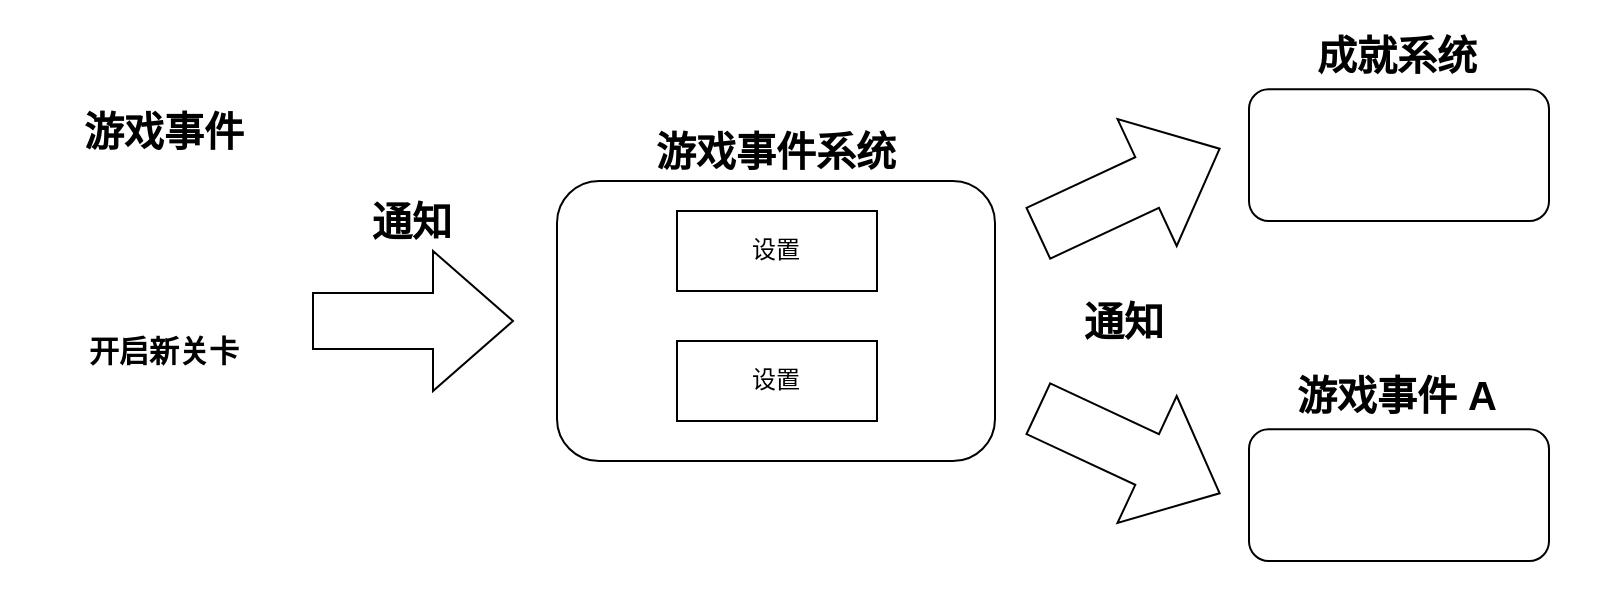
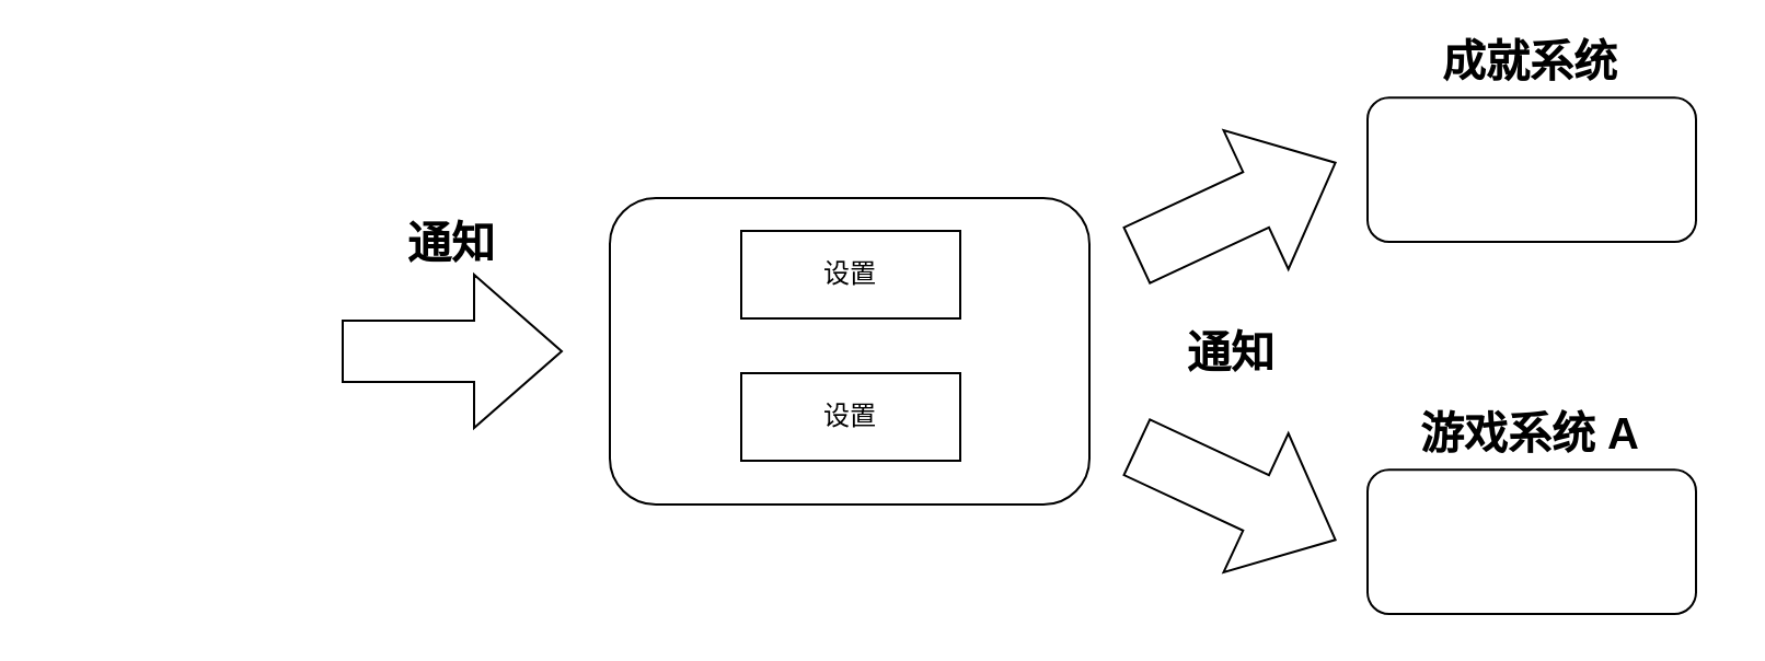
  <mxCell id="0" />
  <mxCell id="1" parent="0" />
  <mxCell id="2" value="" style="html=1;shadow=0;dashed=0;align=center;verticalAlign=middle;shape=mxgraph.arrows2.arrow;dy=0.6;dx=40;notch=0;rotation=-25;" vertex="1" parent="1"><mxGeometry x="514" y="60" width="100" height="70" as="geometry" /></mxCell>
  <mxCell id="3" value="" style="html=1;shadow=0;dashed=0;align=center;verticalAlign=middle;shape=mxgraph.arrows2.arrow;dy=0.6;dx=40;notch=0;" vertex="1" parent="1"><mxGeometry x="156" y="125" width="100" height="70" as="geometry" /></mxCell>
  <mxCell id="4" value="通知" style="text;html=1;strokeColor=none;fillColor=none;align=center;verticalAlign=middle;whiteSpace=wrap;rounded=0;fontStyle=1;fontSize=20;" vertex="1" parent="1"><mxGeometry x="144" y="95" width="124" height="30" as="geometry" /></mxCell>
  <mxCell id="5" value="" style="group" vertex="1" connectable="0" parent="1"><mxGeometry x="278" y="60" width="219" height="170" as="geometry" /></mxCell>
  <mxCell id="6" value="" style="rounded=1;whiteSpace=wrap;html=1;" vertex="1" parent="5"><mxGeometry y="30" width="219" height="140" as="geometry" /></mxCell>
- <mxCell id="7" value="游戏事件系统" style="text;html=1;strokeColor=none;fillColor=none;align=center;verticalAlign=middle;whiteSpace=wrap;rounded=0;fontStyle=1;fontSize=20;" vertex="1" parent="5"><mxGeometry x="48" width="124" height="30" as="geometry" /></mxCell>
  <mxCell id="8" value="设置" style="whiteSpace=wrap;html=1;align=center;" vertex="1" parent="5"><mxGeometry x="60" y="45" width="100" height="40" as="geometry" /></mxCell>
  <mxCell id="9" value="设置" style="whiteSpace=wrap;html=1;align=center;" vertex="1" parent="5"><mxGeometry x="60" y="110" width="100" height="40" as="geometry" /></mxCell>
  <mxCell id="10" value="" style="group" vertex="1" connectable="0" parent="1"><mxGeometry x="20" y="50" width="124" height="190" as="geometry" /></mxCell>
- <mxCell id="11" value="游戏事件" style="text;html=1;strokeColor=none;fillColor=none;align=center;verticalAlign=middle;whiteSpace=wrap;rounded=0;fontStyle=1;fontSize=20;" vertex="1" parent="10"><mxGeometry width="124" height="30" as="geometry" /></mxCell>
- <mxCell id="12" value="开启新关卡" style="text;html=1;strokeColor=none;fillColor=none;align=center;verticalAlign=middle;whiteSpace=wrap;rounded=0;fontStyle=1;fontSize=15;" vertex="1" parent="10"><mxGeometry y="110" width="124" height="30" as="geometry" /></mxCell>
  <mxCell id="13" value="" style="html=1;shadow=0;dashed=0;align=center;verticalAlign=middle;shape=mxgraph.arrows2.arrow;dy=0.6;dx=40;notch=0;rotation=25;" vertex="1" parent="1"><mxGeometry x="514" y="190" width="100" height="70" as="geometry" /></mxCell>
  <mxCell id="14" value="" style="group" vertex="1" connectable="0" parent="1"><mxGeometry x="624" y="30" width="160" height="80" as="geometry" /></mxCell>
  <mxCell id="15" value="" style="rounded=1;whiteSpace=wrap;html=1;" vertex="1" parent="14"><mxGeometry y="14.118" width="150" height="65.882" as="geometry" /></mxCell>
  <mxCell id="16" value="成就系统" style="text;html=1;strokeColor=none;fillColor=none;align=center;verticalAlign=middle;whiteSpace=wrap;rounded=0;fontStyle=1;fontSize=20;" vertex="1" parent="14"><mxGeometry x="11.44" y="-10" width="127.12" height="14.12" as="geometry" /></mxCell>
  <mxCell id="17" value="" style="group" vertex="1" connectable="0" parent="1"><mxGeometry x="624" y="200" width="160" height="80" as="geometry" /></mxCell>
  <mxCell id="18" value="" style="rounded=1;whiteSpace=wrap;html=1;" vertex="1" parent="17"><mxGeometry y="14.118" width="150" height="65.882" as="geometry" /></mxCell>
- <mxCell id="19" value="游戏事件 A" style="text;html=1;strokeColor=none;fillColor=none;align=center;verticalAlign=middle;whiteSpace=wrap;rounded=0;fontStyle=1;fontSize=20;" vertex="1" parent="17"><mxGeometry x="11.44" y="-10" width="127.12" height="14.12" as="geometry" /></mxCell>
+ <mxCell id="19" value="游戏系统 A" style="text;html=1;strokeColor=none;fillColor=none;align=center;verticalAlign=middle;whiteSpace=wrap;rounded=0;fontStyle=1;fontSize=20;" vertex="1" parent="17"><mxGeometry x="11.44" y="-10" width="127.12" height="14.12" as="geometry" /></mxCell>
  <mxCell id="20" value="通知" style="text;html=1;strokeColor=none;fillColor=none;align=center;verticalAlign=middle;whiteSpace=wrap;rounded=0;fontStyle=1;fontSize=20;" vertex="1" parent="1"><mxGeometry x="500" y="145" width="124" height="30" as="geometry" /></mxCell>
